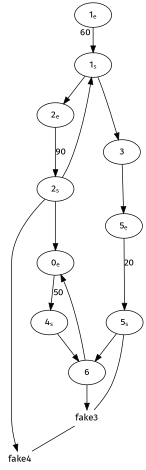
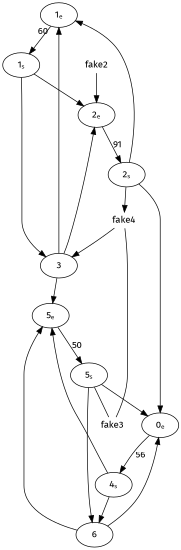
  digraph {
    fontname="Fira Sans"
    node [fontname="Fira Sans"]
    edge [fontname="Fira Sans"]
    "1ₑ"
    "1ₛ"
    "2ₑ"
    3
    "2ₛ"
    "5ₑ"
    n7 [label="0ₑ"]
    fake4 [height=0.01 shape=none width=0.01]
    "4ₛ"
    "5ₛ"
    6
    fake3 [height=0.01 shape=none width=0.01]
+   fake2 [height=0.01 shape=none width=0.01]
    "1ₑ" -> "1ₛ" [taillabel="60 "]
    "1ₛ" -> "2ₑ"
    "1ₛ" -> 3
-   "2ₑ" -> "2ₛ" [label=90]
+   "2ₑ" -> "2ₛ" [label=91]
+   3 -> "1ₑ"
+   3 -> "2ₑ"
    3 -> "5ₑ"
-   "2ₛ" -> "1ₛ"
+   "2ₛ" -> "1ₑ"
    "2ₛ" -> n7
    "2ₛ" -> fake4
-   "5ₑ" -> "5ₛ" [label="20 "]
-   n7 -> "4ₛ" [label=50]
+   "5ₑ" -> "5ₛ" [label="50 "]
+   n7 -> "4ₛ" [label=56]
+   fake4 -> 3
+   "4ₛ" -> "5ₑ"
    "4ₛ" -> 6
+   "5ₛ" -> n7
    "5ₛ" -> 6
    "5ₛ" -> fake3 [dir=none]
-   6 -> fake3
+   6 -> "5ₑ"
    6 -> n7
    fake3 -> fake4 [dir=none]
+   fake2 -> "2ₑ"
  }
